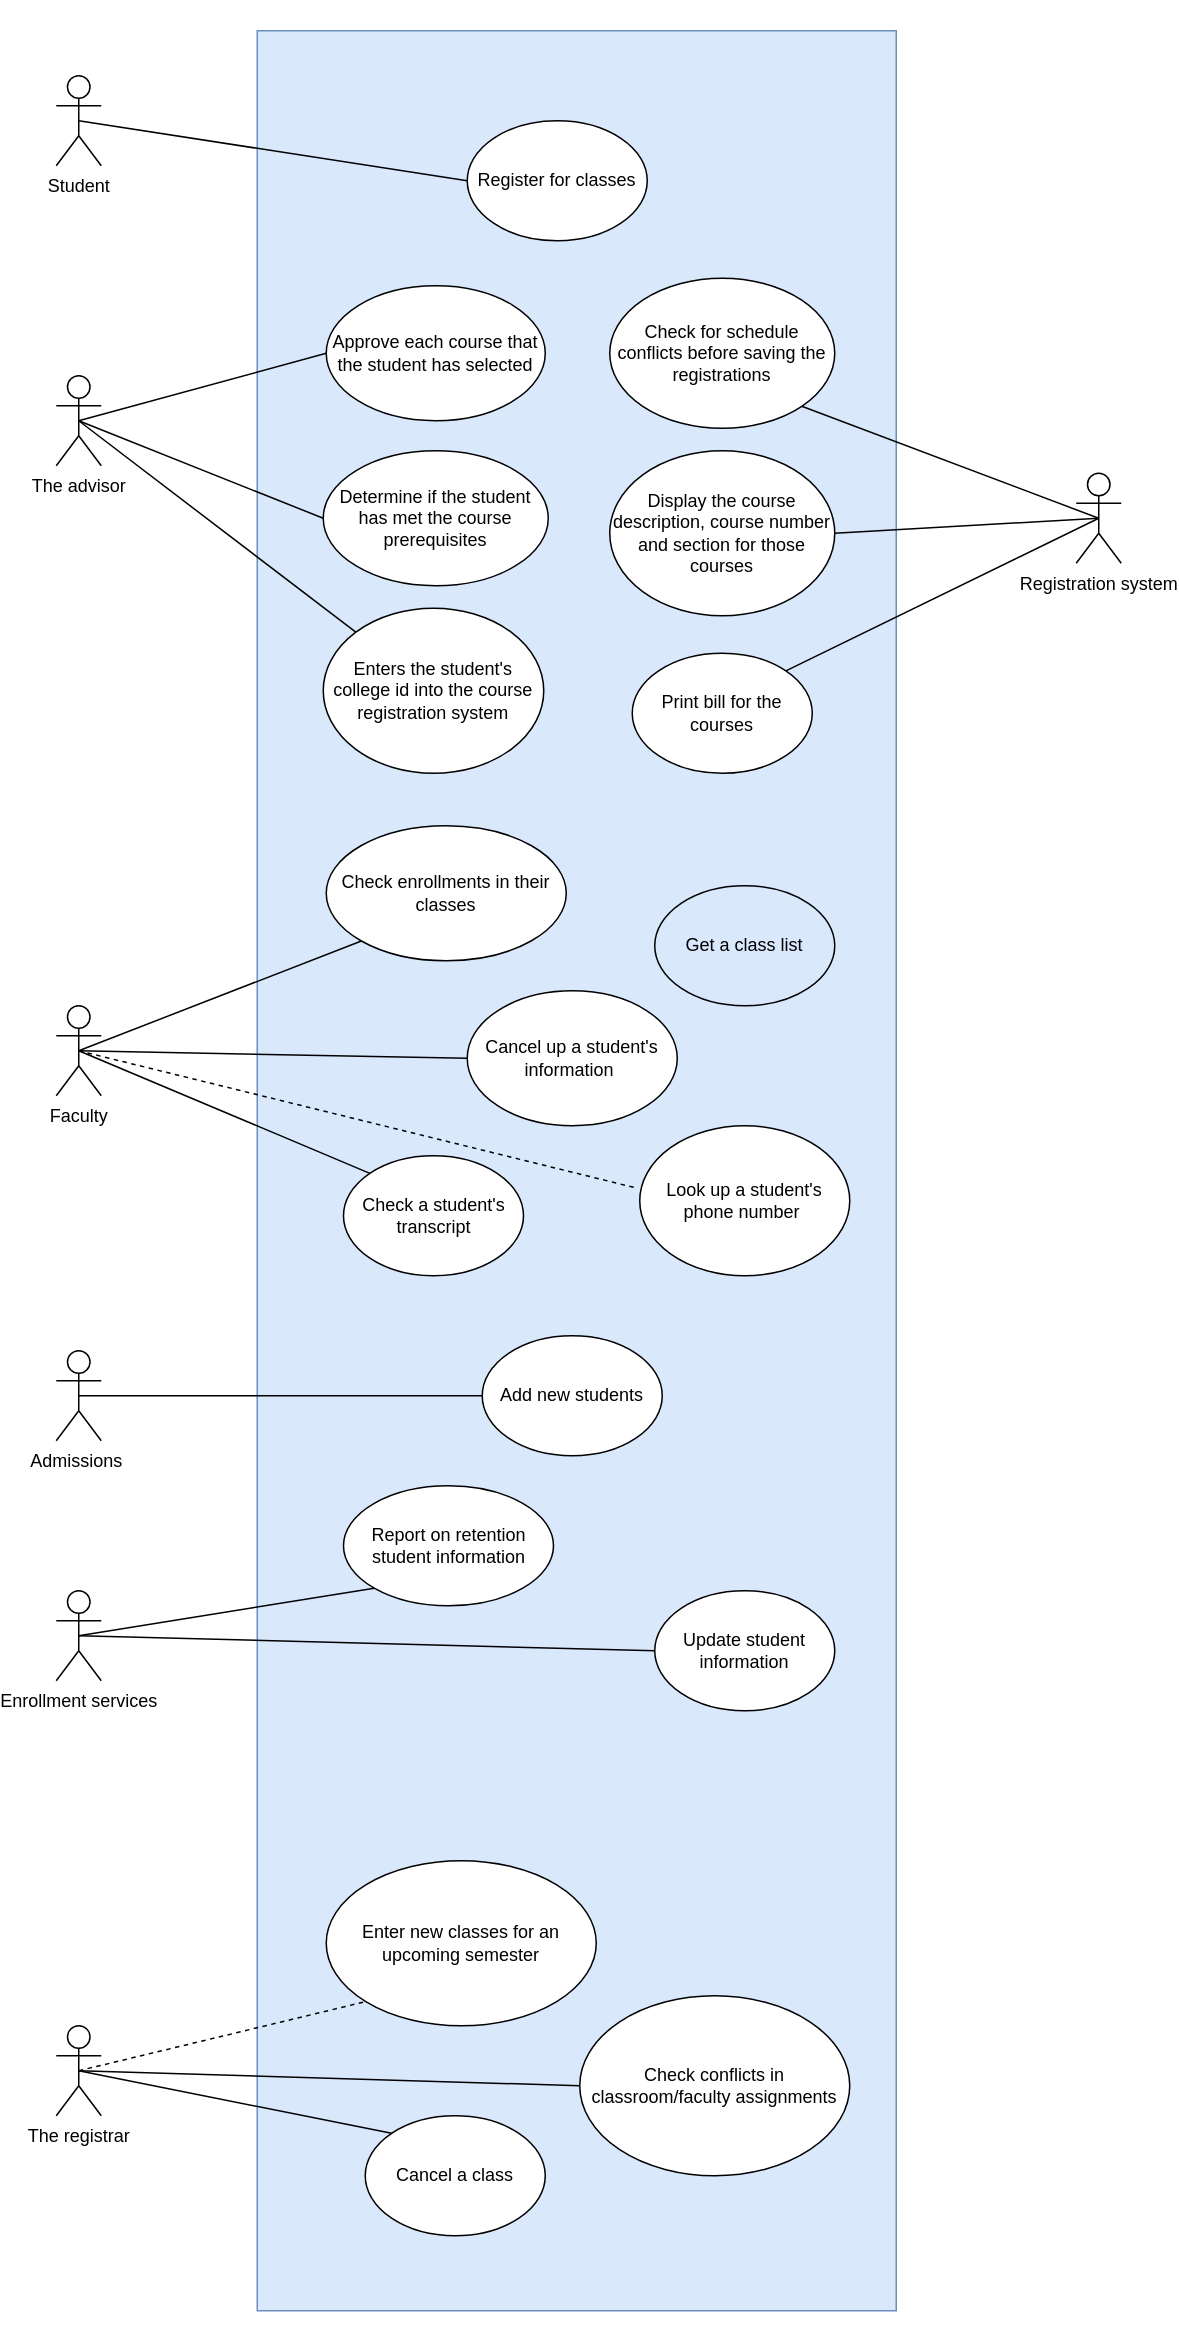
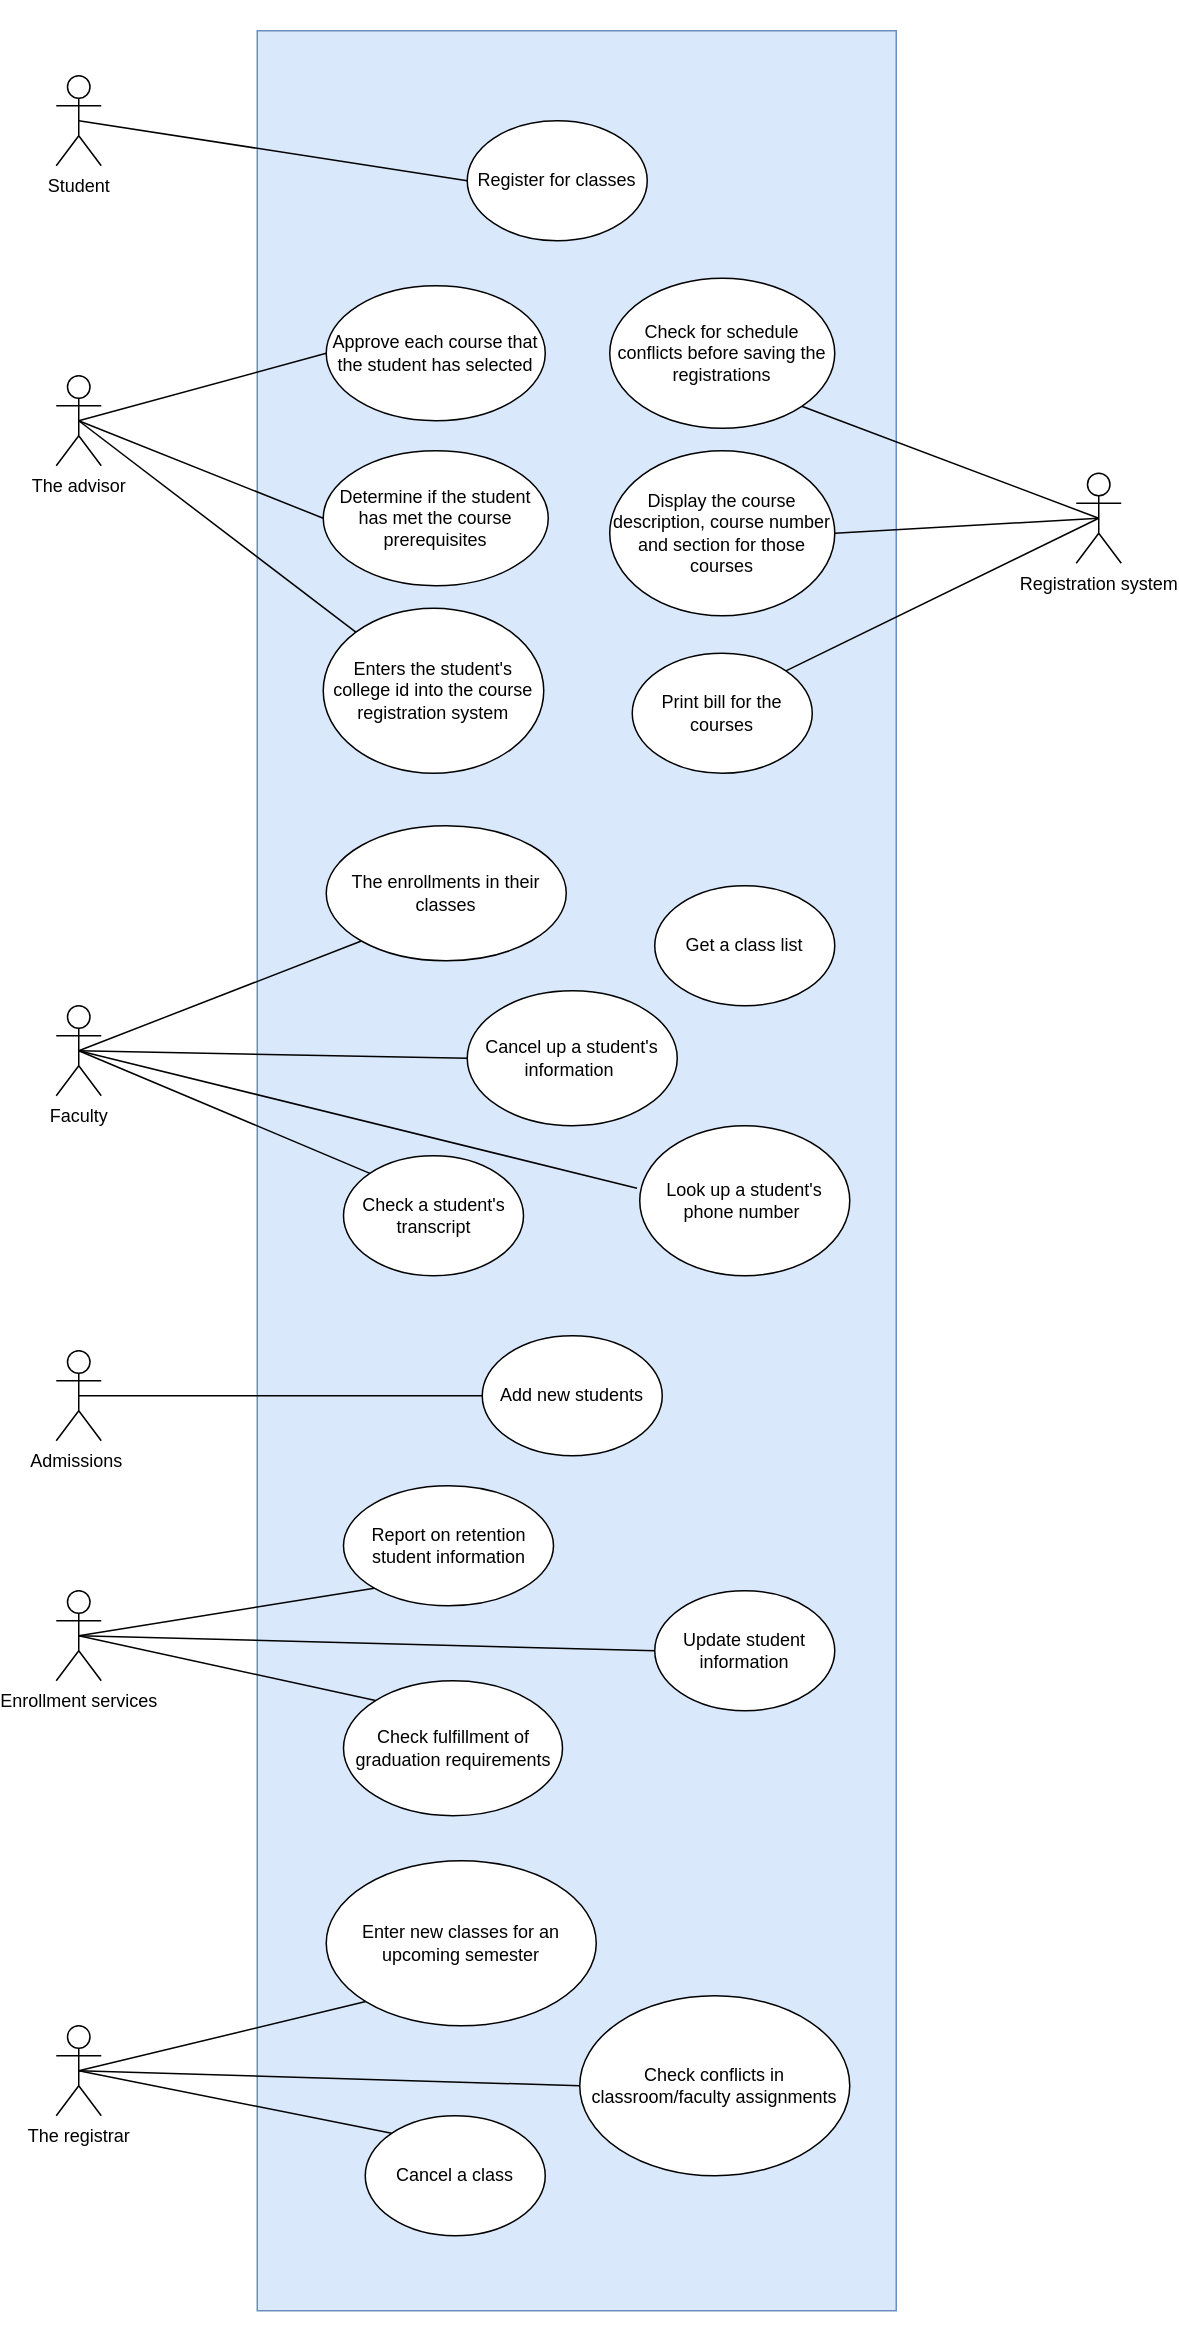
  <mxCell id="0" />
  <mxCell id="1" parent="0" />
  <mxCell id="2" value="" style="rounded=0;whiteSpace=wrap;html=1;fillColor=#dae8fc;strokeColor=#6c8ebf;" vertex="1" parent="1"><mxGeometry x="154" y="20" width="426" height="1520" as="geometry" /></mxCell>
  <mxCell id="3" value="Faculty" style="shape=umlActor;verticalLabelPosition=bottom;verticalAlign=top;html=1;outlineConnect=0;" vertex="1" parent="1"><mxGeometry x="20" y="670" width="30" height="60" as="geometry" /></mxCell>
- <mxCell id="4" value="Check enrollments in their classes" style="ellipse;whiteSpace=wrap;html=1;" vertex="1" parent="1"><mxGeometry x="200" y="550" width="160" height="90" as="geometry" /></mxCell>
- <mxCell id="5" value="Get a class list" style="ellipse;whiteSpace=wrap;html=1;fillColor=#dae8fc;" vertex="1" parent="1"><mxGeometry x="419" y="590" width="120" height="80" as="geometry" /></mxCell>
+ <mxCell id="4" value="The enrollments in their classes" style="ellipse;whiteSpace=wrap;html=1;" vertex="1" parent="1"><mxGeometry x="200" y="550" width="160" height="90" as="geometry" /></mxCell>
+ <mxCell id="5" value="Get a class list" style="ellipse;whiteSpace=wrap;html=1;" vertex="1" parent="1"><mxGeometry x="419" y="590" width="120" height="80" as="geometry" /></mxCell>
  <mxCell id="6" value="Check a student's transcript" style="ellipse;whiteSpace=wrap;html=1;" vertex="1" parent="1"><mxGeometry x="211.5" y="770" width="120" height="80" as="geometry" /></mxCell>
  <mxCell id="7" value="Look up a student's phone number&amp;nbsp;" style="ellipse;whiteSpace=wrap;html=1;" vertex="1" parent="1"><mxGeometry x="409" y="750" width="140" height="100" as="geometry" /></mxCell>
  <mxCell id="8" value="Cancel up a student's information&amp;nbsp;" style="ellipse;whiteSpace=wrap;html=1;" vertex="1" parent="1"><mxGeometry x="294" y="660" width="140" height="90" as="geometry" /></mxCell>
  <mxCell id="9" value="Check conflicts in classroom/faculty assignments" style="ellipse;whiteSpace=wrap;html=1;" vertex="1" parent="1"><mxGeometry x="369" y="1330" width="180" height="120" as="geometry" /></mxCell>
  <mxCell id="10" value="Admissions&amp;nbsp;" style="shape=umlActor;verticalLabelPosition=bottom;verticalAlign=top;html=1;outlineConnect=0;" vertex="1" parent="1"><mxGeometry x="20" y="900" width="30" height="60" as="geometry" /></mxCell>
  <mxCell id="11" value="Add new students" style="ellipse;whiteSpace=wrap;html=1;" vertex="1" parent="1"><mxGeometry x="304" y="890" width="120" height="80" as="geometry" /></mxCell>
  <mxCell id="12" value="Enrollment services" style="shape=umlActor;verticalLabelPosition=bottom;verticalAlign=top;html=1;outlineConnect=0;" vertex="1" parent="1"><mxGeometry x="20" y="1060" width="30" height="60" as="geometry" /></mxCell>
  <mxCell id="13" value="Report on retention student information" style="ellipse;whiteSpace=wrap;html=1;" vertex="1" parent="1"><mxGeometry x="211.5" y="990" width="140" height="80" as="geometry" /></mxCell>
  <mxCell id="14" value="Update student information" style="ellipse;whiteSpace=wrap;html=1;" vertex="1" parent="1"><mxGeometry x="419" y="1060" width="120" height="80" as="geometry" /></mxCell>
+ <mxCell id="15" value="Check fulfillment of graduation requirements" style="ellipse;whiteSpace=wrap;html=1;" vertex="1" parent="1"><mxGeometry x="211.5" y="1120" width="146" height="90" as="geometry" /></mxCell>
  <mxCell id="16" value="Student" style="shape=umlActor;verticalLabelPosition=bottom;verticalAlign=top;html=1;outlineConnect=0;" vertex="1" parent="1"><mxGeometry x="20" y="50" width="30" height="60" as="geometry" /></mxCell>
  <mxCell id="17" value="Register for classes" style="ellipse;whiteSpace=wrap;html=1;" vertex="1" parent="1"><mxGeometry x="294" y="80" width="120" height="80" as="geometry" /></mxCell>
  <mxCell id="18" value="" style="endArrow=none;html=1;exitX=0.5;exitY=0.5;exitDx=0;exitDy=0;exitPerimeter=0;entryX=0;entryY=0.5;entryDx=0;entryDy=0;" edge="1" parent="1" source="16" target="17"><mxGeometry width="50" height="50" relative="1" as="geometry"><mxPoint x="320" y="240" as="sourcePoint" /><mxPoint x="370" y="190" as="targetPoint" /></mxGeometry></mxCell>
  <mxCell id="19" value="The advisor" style="shape=umlActor;verticalLabelPosition=bottom;verticalAlign=top;html=1;outlineConnect=0;" vertex="1" parent="1"><mxGeometry x="20" y="250" width="30" height="60" as="geometry" /></mxCell>
  <mxCell id="20" value="Approve each course that the student has selected" style="ellipse;whiteSpace=wrap;html=1;" vertex="1" parent="1"><mxGeometry x="200" y="190" width="146" height="90" as="geometry" /></mxCell>
  <mxCell id="21" value="Determine if the student has met the course prerequisites" style="ellipse;whiteSpace=wrap;html=1;" vertex="1" parent="1"><mxGeometry x="198" y="300" width="150" height="90" as="geometry" /></mxCell>
  <mxCell id="22" value="Enters the student's college id into the course registration system" style="ellipse;whiteSpace=wrap;html=1;" vertex="1" parent="1"><mxGeometry x="198" y="405" width="147" height="110" as="geometry" /></mxCell>
  <mxCell id="23" value="Display the course description, course number and section for those courses" style="ellipse;whiteSpace=wrap;html=1;" vertex="1" parent="1"><mxGeometry x="389" y="300" width="150" height="110" as="geometry" /></mxCell>
  <mxCell id="24" value="Check for schedule conflicts before saving the registrations" style="ellipse;whiteSpace=wrap;html=1;" vertex="1" parent="1"><mxGeometry x="389" y="185" width="150" height="100" as="geometry" /></mxCell>
  <mxCell id="25" value="Print bill for the courses" style="ellipse;whiteSpace=wrap;html=1;" vertex="1" parent="1"><mxGeometry x="404" y="435" width="120" height="80" as="geometry" /></mxCell>
  <mxCell id="26" value="" style="endArrow=none;html=1;exitX=0.5;exitY=0.5;exitDx=0;exitDy=0;exitPerimeter=0;entryX=0;entryY=0.5;entryDx=0;entryDy=0;" edge="1" parent="1" source="19" target="20"><mxGeometry width="50" height="50" relative="1" as="geometry"><mxPoint x="320" y="340" as="sourcePoint" /><mxPoint x="370" y="290" as="targetPoint" /></mxGeometry></mxCell>
  <mxCell id="27" value="" style="endArrow=none;html=1;exitX=0.5;exitY=0.5;exitDx=0;exitDy=0;exitPerimeter=0;entryX=0;entryY=0.5;entryDx=0;entryDy=0;" edge="1" parent="1" source="19" target="21"><mxGeometry width="50" height="50" relative="1" as="geometry"><mxPoint x="320" y="340" as="sourcePoint" /><mxPoint x="370" y="290" as="targetPoint" /></mxGeometry></mxCell>
  <mxCell id="28" value="" style="endArrow=none;html=1;entryX=0;entryY=0;entryDx=0;entryDy=0;exitX=0.5;exitY=0.5;exitDx=0;exitDy=0;exitPerimeter=0;" edge="1" parent="1" source="19" target="22"><mxGeometry width="50" height="50" relative="1" as="geometry"><mxPoint x="20" y="380" as="sourcePoint" /><mxPoint x="370" y="290" as="targetPoint" /></mxGeometry></mxCell>
  <mxCell id="29" value="The registrar" style="shape=umlActor;verticalLabelPosition=bottom;verticalAlign=top;html=1;outlineConnect=0;" vertex="1" parent="1"><mxGeometry x="20" y="1350" width="30" height="60" as="geometry" /></mxCell>
  <mxCell id="30" value="Enter new classes for an upcoming semester" style="ellipse;whiteSpace=wrap;html=1;" vertex="1" parent="1"><mxGeometry x="200" y="1240" width="180" height="110" as="geometry" /></mxCell>
  <mxCell id="31" value="Cancel a class" style="ellipse;whiteSpace=wrap;html=1;" vertex="1" parent="1"><mxGeometry x="226" y="1410" width="120" height="80" as="geometry" /></mxCell>
  <mxCell id="32" value="" style="endArrow=none;html=1;exitX=0.5;exitY=0.5;exitDx=0;exitDy=0;exitPerimeter=0;entryX=0;entryY=1;entryDx=0;entryDy=0;" edge="1" parent="1" source="3" target="4"><mxGeometry width="50" height="50" relative="1" as="geometry"><mxPoint x="320" y="640" as="sourcePoint" /><mxPoint x="370" y="590" as="targetPoint" /></mxGeometry></mxCell>
  <mxCell id="33" value="" style="endArrow=none;html=1;exitX=0.5;exitY=0.5;exitDx=0;exitDy=0;exitPerimeter=0;entryX=0;entryY=0.5;entryDx=0;entryDy=0;" edge="1" parent="1" source="3" target="8"><mxGeometry width="50" height="50" relative="1" as="geometry"><mxPoint x="320" y="640" as="sourcePoint" /><mxPoint x="370" y="590" as="targetPoint" /></mxGeometry></mxCell>
- <mxCell id="34" value="" style="endArrow=none;html=1;exitX=0.5;exitY=0.5;exitDx=0;exitDy=0;exitPerimeter=0;entryX=-0.013;entryY=0.416;entryDx=0;entryDy=0;entryPerimeter=0;dashed=1;" edge="1" parent="1" source="3" target="7"><mxGeometry width="50" height="50" relative="1" as="geometry"><mxPoint x="320" y="640" as="sourcePoint" /><mxPoint x="370" y="590" as="targetPoint" /></mxGeometry></mxCell>
+ <mxCell id="34" value="" style="endArrow=none;html=1;exitX=0.5;exitY=0.5;exitDx=0;exitDy=0;exitPerimeter=0;entryX=-0.013;entryY=0.416;entryDx=0;entryDy=0;entryPerimeter=0;" edge="1" parent="1" source="3" target="7"><mxGeometry width="50" height="50" relative="1" as="geometry"><mxPoint x="320" y="640" as="sourcePoint" /><mxPoint x="370" y="590" as="targetPoint" /></mxGeometry></mxCell>
  <mxCell id="35" value="" style="endArrow=none;html=1;exitX=0.5;exitY=0.5;exitDx=0;exitDy=0;exitPerimeter=0;entryX=0;entryY=0;entryDx=0;entryDy=0;" edge="1" parent="1" source="3" target="6"><mxGeometry width="50" height="50" relative="1" as="geometry"><mxPoint x="320" y="840" as="sourcePoint" /><mxPoint x="370" y="790" as="targetPoint" /></mxGeometry></mxCell>
  <mxCell id="36" value="" style="endArrow=none;html=1;exitX=0.5;exitY=0.5;exitDx=0;exitDy=0;exitPerimeter=0;" edge="1" parent="1" source="10" target="11"><mxGeometry width="50" height="50" relative="1" as="geometry"><mxPoint x="320" y="1040" as="sourcePoint" /><mxPoint x="370" y="990" as="targetPoint" /></mxGeometry></mxCell>
  <mxCell id="37" value="" style="endArrow=none;html=1;exitX=0.5;exitY=0.5;exitDx=0;exitDy=0;exitPerimeter=0;entryX=0;entryY=1;entryDx=0;entryDy=0;" edge="1" parent="1" source="12" target="13"><mxGeometry width="50" height="50" relative="1" as="geometry"><mxPoint x="320" y="1140" as="sourcePoint" /><mxPoint x="370" y="1090" as="targetPoint" /></mxGeometry></mxCell>
  <mxCell id="38" value="" style="endArrow=none;html=1;exitX=0.5;exitY=0.5;exitDx=0;exitDy=0;exitPerimeter=0;entryX=0;entryY=0.5;entryDx=0;entryDy=0;" edge="1" parent="1" source="12" target="14"><mxGeometry width="50" height="50" relative="1" as="geometry"><mxPoint x="320" y="1140" as="sourcePoint" /><mxPoint x="370" y="1090" as="targetPoint" /></mxGeometry></mxCell>
+ <mxCell id="39" value="" style="endArrow=none;html=1;entryX=0;entryY=0;entryDx=0;entryDy=0;exitX=0.5;exitY=0.5;exitDx=0;exitDy=0;exitPerimeter=0;" edge="1" parent="1" source="12" target="15"><mxGeometry width="50" height="50" relative="1" as="geometry"><mxPoint x="-30" y="1110" as="sourcePoint" /><mxPoint x="370" y="1090" as="targetPoint" /></mxGeometry></mxCell>
  <mxCell id="40" style="edgeStyle=orthogonalEdgeStyle;rounded=0;orthogonalLoop=1;jettySize=auto;html=1;exitX=0.5;exitY=1;exitDx=0;exitDy=0;" edge="1" parent="1" source="9" target="9"><mxGeometry relative="1" as="geometry" /></mxCell>
- <mxCell id="41" value="" style="endArrow=none;html=1;exitX=0.5;exitY=0.5;exitDx=0;exitDy=0;exitPerimeter=0;entryX=0;entryY=1;entryDx=0;entryDy=0;dashed=1;" edge="1" parent="1" source="29" target="30"><mxGeometry width="50" height="50" relative="1" as="geometry"><mxPoint x="320" y="1440" as="sourcePoint" /><mxPoint x="370" y="1390" as="targetPoint" /></mxGeometry></mxCell>
+ <mxCell id="41" value="" style="endArrow=none;html=1;exitX=0.5;exitY=0.5;exitDx=0;exitDy=0;exitPerimeter=0;entryX=0;entryY=1;entryDx=0;entryDy=0;" edge="1" parent="1" source="29" target="30"><mxGeometry width="50" height="50" relative="1" as="geometry"><mxPoint x="320" y="1440" as="sourcePoint" /><mxPoint x="370" y="1390" as="targetPoint" /></mxGeometry></mxCell>
  <mxCell id="42" value="" style="endArrow=none;html=1;exitX=0.5;exitY=0.5;exitDx=0;exitDy=0;exitPerimeter=0;entryX=0;entryY=0.5;entryDx=0;entryDy=0;" edge="1" parent="1" source="29" target="9"><mxGeometry width="50" height="50" relative="1" as="geometry"><mxPoint x="320" y="1440" as="sourcePoint" /><mxPoint x="100" y="1490" as="targetPoint" /></mxGeometry></mxCell>
  <mxCell id="43" value="" style="endArrow=none;html=1;exitX=0.5;exitY=0.5;exitDx=0;exitDy=0;exitPerimeter=0;entryX=0;entryY=0;entryDx=0;entryDy=0;" edge="1" parent="1" source="29" target="31"><mxGeometry width="50" height="50" relative="1" as="geometry"><mxPoint x="320" y="1440" as="sourcePoint" /><mxPoint x="370" y="1390" as="targetPoint" /></mxGeometry></mxCell>
  <mxCell id="44" value="Registration system" style="shape=umlActor;verticalLabelPosition=bottom;verticalAlign=top;html=1;outlineConnect=0;" vertex="1" parent="1"><mxGeometry x="700" y="315" width="30" height="60" as="geometry" /></mxCell>
  <mxCell id="45" value="" style="endArrow=none;html=1;entryX=0.5;entryY=0.5;entryDx=0;entryDy=0;entryPerimeter=0;exitX=1;exitY=1;exitDx=0;exitDy=0;" edge="1" parent="1" source="24" target="44"><mxGeometry width="50" height="50" relative="1" as="geometry"><mxPoint x="390" y="370" as="sourcePoint" /><mxPoint x="440" y="320" as="targetPoint" /></mxGeometry></mxCell>
  <mxCell id="46" value="" style="endArrow=none;html=1;entryX=0.5;entryY=0.5;entryDx=0;entryDy=0;entryPerimeter=0;exitX=1;exitY=0.5;exitDx=0;exitDy=0;" edge="1" parent="1" source="23" target="44"><mxGeometry width="50" height="50" relative="1" as="geometry"><mxPoint x="390" y="370" as="sourcePoint" /><mxPoint x="440" y="320" as="targetPoint" /></mxGeometry></mxCell>
  <mxCell id="47" value="" style="endArrow=none;html=1;entryX=0.5;entryY=0.5;entryDx=0;entryDy=0;entryPerimeter=0;exitX=1;exitY=0;exitDx=0;exitDy=0;" edge="1" parent="1" source="25" target="44"><mxGeometry width="50" height="50" relative="1" as="geometry"><mxPoint x="390" y="370" as="sourcePoint" /><mxPoint x="440" y="320" as="targetPoint" /></mxGeometry></mxCell>
